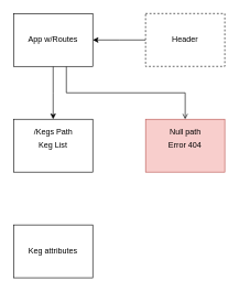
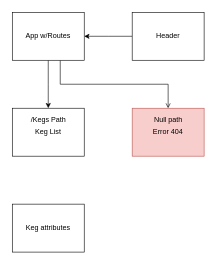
  <mxCell id="0" />
  <mxCell id="1" parent="0" />
  <mxCell id="2" value="Error 404" style="rounded=0;whiteSpace=wrap;html=1;fillColor=#f8cecc;strokeColor=#b85450;" vertex="1" parent="1"><mxGeometry x="220" y="180" width="120" height="80" as="geometry" /></mxCell>
  <mxCell id="3" value="" style="edgeStyle=orthogonalEdgeStyle;rounded=0;orthogonalLoop=1;jettySize=auto;html=1;exitX=0.5;exitY=1;exitDx=0;exitDy=0;" edge="1" parent="1" source="5"><mxGeometry relative="1" as="geometry"><mxPoint x="260" y="140" as="sourcePoint" /><mxPoint x="80" y="180" as="targetPoint" /><Array as="points" /></mxGeometry></mxCell>
  <mxCell id="4" value="" style="edgeStyle=orthogonalEdgeStyle;rounded=0;orthogonalLoop=1;jettySize=auto;html=1;entryX=0.5;entryY=0;entryDx=0;entryDy=0;endArrow=open;" edge="1" parent="1" source="5" target="2"><mxGeometry relative="1" as="geometry"><mxPoint x="-60" y="120" as="targetPoint" /><Array as="points"><mxPoint x="100" y="140" /><mxPoint x="280" y="140" /></Array></mxGeometry></mxCell>
  <mxCell id="5" value="App w/Routes&lt;br&gt;" style="rounded=0;whiteSpace=wrap;html=1;" vertex="1" parent="1"><mxGeometry x="20" y="20" width="120" height="80" as="geometry" /></mxCell>
  <mxCell id="6" value="" style="edgeStyle=orthogonalEdgeStyle;rounded=0;orthogonalLoop=1;jettySize=auto;html=1;" edge="1" parent="1" source="7" target="5"><mxGeometry relative="1" as="geometry"><Array as="points"><mxPoint x="180" y="60" /><mxPoint x="180" y="60" /></Array></mxGeometry></mxCell>
- <mxCell id="7" value="Header&lt;br&gt;" style="rounded=0;whiteSpace=wrap;html=1;dashed=1;" vertex="1" parent="1"><mxGeometry x="220" y="20" width="120" height="80" as="geometry" /></mxCell>
+ <mxCell id="7" value="Header&lt;br&gt;" style="rounded=0;whiteSpace=wrap;html=1;" vertex="1" parent="1"><mxGeometry x="220" y="20" width="120" height="80" as="geometry" /></mxCell>
  <mxCell id="8" value="Keg List&lt;br&gt;" style="rounded=0;whiteSpace=wrap;html=1;" vertex="1" parent="1"><mxGeometry x="20" y="180" width="120" height="80" as="geometry" /></mxCell>
  <mxCell id="9" value="Keg attributes&lt;br&gt;" style="rounded=0;whiteSpace=wrap;html=1;" vertex="1" parent="1"><mxGeometry x="20" y="340" width="120" height="80" as="geometry" /></mxCell>
  <mxCell id="10" value="/Kegs Path" style="text;html=1;align=center;verticalAlign=middle;resizable=0;points=[];autosize=1;rotation=0;" vertex="1" parent="1"><mxGeometry x="45" y="190" width="70" height="20" as="geometry" /></mxCell>
  <mxCell id="11" value="Null path" style="text;html=1;align=center;verticalAlign=middle;resizable=0;points=[];autosize=1;" vertex="1" parent="1"><mxGeometry x="250" y="190" width="60" height="20" as="geometry" /></mxCell>
